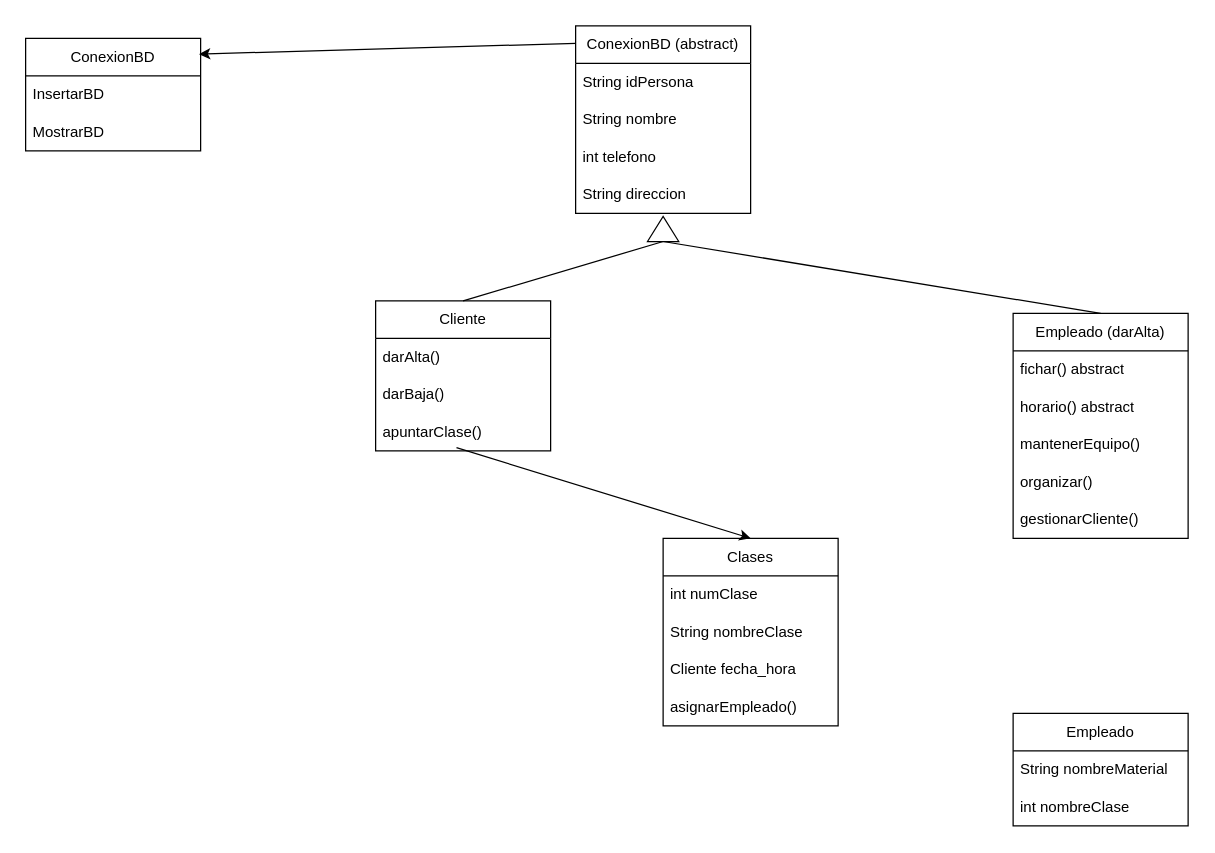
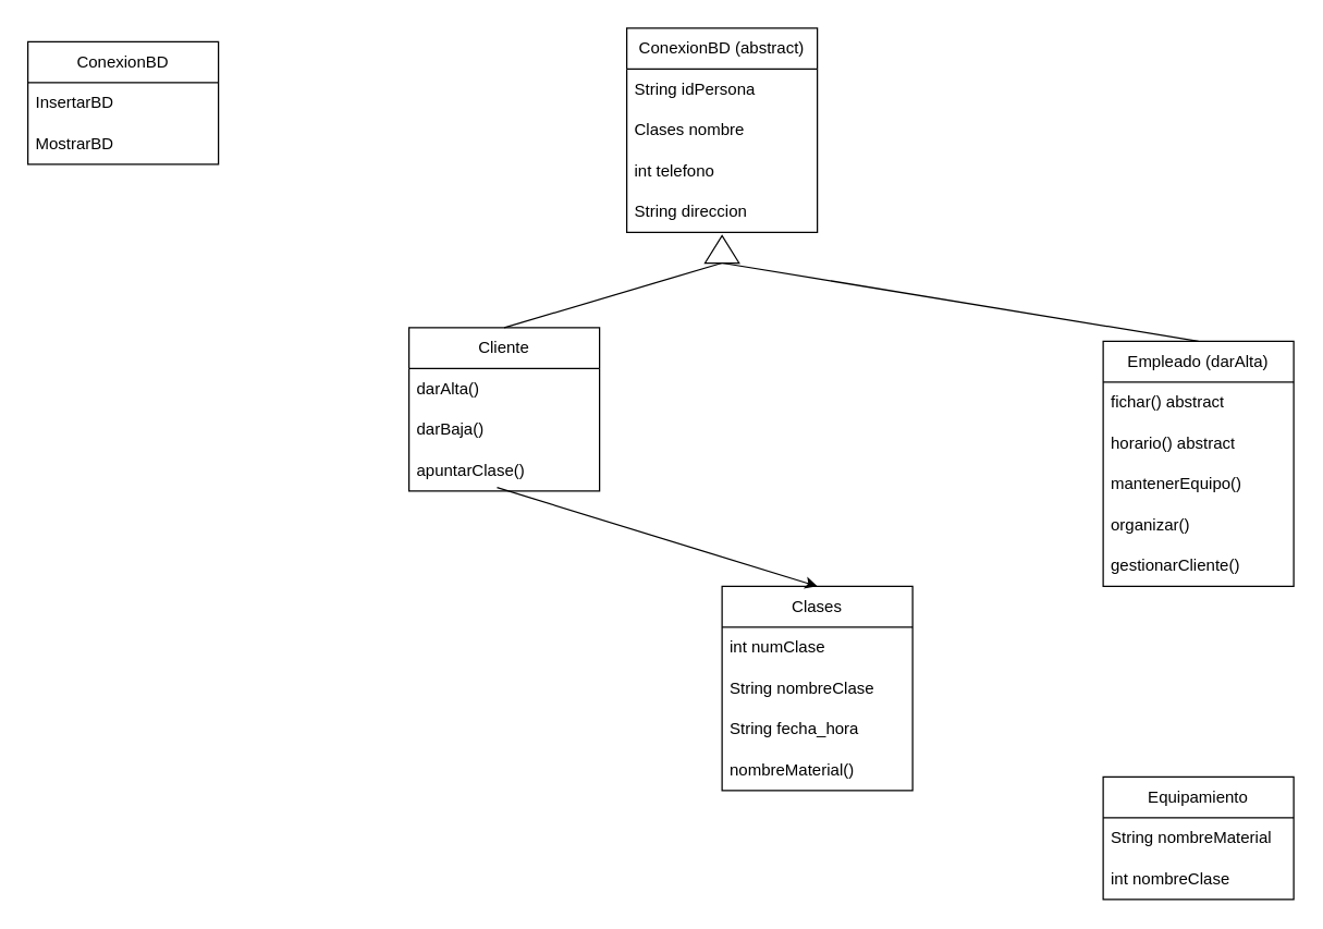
  <mxCell id="0" />
  <mxCell id="1" parent="0" />
  <mxCell id="2" value="Cliente" style="swimlane;fontStyle=0;childLayout=stackLayout;horizontal=1;startSize=30;horizontalStack=0;resizeParent=1;resizeParentMax=0;resizeLast=0;collapsible=1;marginBottom=0;whiteSpace=wrap;html=1;" parent="1" vertex="1"><mxGeometry x="300" y="240" width="140" height="120" as="geometry" /></mxCell>
  <mxCell id="3" value="darAlta()" style="text;strokeColor=none;fillColor=none;align=left;verticalAlign=middle;spacingLeft=4;spacingRight=4;overflow=hidden;points=[[0,0.5],[1,0.5]];portConstraint=eastwest;rotatable=0;whiteSpace=wrap;html=1;" parent="2" vertex="1"><mxGeometry y="30" width="140" height="30" as="geometry" /></mxCell>
  <mxCell id="4" value="darBaja()" style="text;strokeColor=none;fillColor=none;align=left;verticalAlign=middle;spacingLeft=4;spacingRight=4;overflow=hidden;points=[[0,0.5],[1,0.5]];portConstraint=eastwest;rotatable=0;whiteSpace=wrap;html=1;" parent="2" vertex="1"><mxGeometry y="60" width="140" height="30" as="geometry" /></mxCell>
  <mxCell id="5" value="apuntarClase()" style="text;strokeColor=none;fillColor=none;align=left;verticalAlign=middle;spacingLeft=4;spacingRight=4;overflow=hidden;points=[[0,0.5],[1,0.5]];portConstraint=eastwest;rotatable=0;whiteSpace=wrap;html=1;" parent="2" vertex="1"><mxGeometry y="90" width="140" height="30" as="geometry" /></mxCell>
  <mxCell id="6" value="Empleado (darAlta&lt;span style=&quot;background-color: transparent; color: light-dark(rgb(0, 0, 0), rgb(255, 255, 255));&quot;&gt;)&lt;/span&gt;" style="swimlane;fontStyle=0;childLayout=stackLayout;horizontal=1;startSize=30;horizontalStack=0;resizeParent=1;resizeParentMax=0;resizeLast=0;collapsible=1;marginBottom=0;whiteSpace=wrap;html=1;" parent="1" vertex="1"><mxGeometry x="810" y="250" width="140" height="180" as="geometry" /></mxCell>
  <mxCell id="7" value="fichar() abstract" style="text;strokeColor=none;fillColor=none;align=left;verticalAlign=middle;spacingLeft=4;spacingRight=4;overflow=hidden;points=[[0,0.5],[1,0.5]];portConstraint=eastwest;rotatable=0;whiteSpace=wrap;html=1;" parent="6" vertex="1"><mxGeometry y="30" width="140" height="30" as="geometry" /></mxCell>
  <mxCell id="8" value="horario() abstract" style="text;strokeColor=none;fillColor=none;align=left;verticalAlign=middle;spacingLeft=4;spacingRight=4;overflow=hidden;points=[[0,0.5],[1,0.5]];portConstraint=eastwest;rotatable=0;whiteSpace=wrap;html=1;" parent="6" vertex="1"><mxGeometry y="60" width="140" height="30" as="geometry" /></mxCell>
  <mxCell id="9" value="mantenerEquipo()" style="text;strokeColor=none;fillColor=none;align=left;verticalAlign=middle;spacingLeft=4;spacingRight=4;overflow=hidden;points=[[0,0.5],[1,0.5]];portConstraint=eastwest;rotatable=0;whiteSpace=wrap;html=1;" parent="6" vertex="1"><mxGeometry y="90" width="140" height="30" as="geometry" /></mxCell>
  <mxCell id="10" value="organizar()" style="text;strokeColor=none;fillColor=none;align=left;verticalAlign=middle;spacingLeft=4;spacingRight=4;overflow=hidden;points=[[0,0.5],[1,0.5]];portConstraint=eastwest;rotatable=0;whiteSpace=wrap;html=1;" parent="6" vertex="1"><mxGeometry y="120" width="140" height="30" as="geometry" /></mxCell>
  <mxCell id="11" value="gestionarCliente()" style="text;strokeColor=none;fillColor=none;align=left;verticalAlign=middle;spacingLeft=4;spacingRight=4;overflow=hidden;points=[[0,0.5],[1,0.5]];portConstraint=eastwest;rotatable=0;whiteSpace=wrap;html=1;" parent="6" vertex="1"><mxGeometry y="150" width="140" height="30" as="geometry" /></mxCell>
  <mxCell id="12" value="ConexionBD" style="swimlane;fontStyle=0;childLayout=stackLayout;horizontal=1;startSize=30;horizontalStack=0;resizeParent=1;resizeParentMax=0;resizeLast=0;collapsible=1;marginBottom=0;whiteSpace=wrap;html=1;" parent="1" vertex="1"><mxGeometry x="20" y="30" width="140" height="90" as="geometry" /></mxCell>
  <mxCell id="13" value="InsertarBD" style="text;strokeColor=none;fillColor=none;align=left;verticalAlign=middle;spacingLeft=4;spacingRight=4;overflow=hidden;points=[[0,0.5],[1,0.5]];portConstraint=eastwest;rotatable=0;whiteSpace=wrap;html=1;" parent="12" vertex="1"><mxGeometry y="30" width="140" height="30" as="geometry" /></mxCell>
  <mxCell id="14" value="MostrarBD" style="text;strokeColor=none;fillColor=none;align=left;verticalAlign=middle;spacingLeft=4;spacingRight=4;overflow=hidden;points=[[0,0.5],[1,0.5]];portConstraint=eastwest;rotatable=0;whiteSpace=wrap;html=1;" parent="12" vertex="1"><mxGeometry y="60" width="140" height="30" as="geometry" /></mxCell>
  <mxCell id="15" value="ConexionBD (abstract)" style="swimlane;fontStyle=0;childLayout=stackLayout;horizontal=1;startSize=30;horizontalStack=0;resizeParent=1;resizeParentMax=0;resizeLast=0;collapsible=1;marginBottom=0;whiteSpace=wrap;html=1;" parent="1" vertex="1"><mxGeometry x="460" y="20" width="140" height="150" as="geometry" /></mxCell>
  <mxCell id="16" value="String idPersona" style="text;strokeColor=none;fillColor=none;align=left;verticalAlign=middle;spacingLeft=4;spacingRight=4;overflow=hidden;points=[[0,0.5],[1,0.5]];portConstraint=eastwest;rotatable=0;whiteSpace=wrap;html=1;" parent="15" vertex="1"><mxGeometry y="30" width="140" height="30" as="geometry" /></mxCell>
- <mxCell id="17" value="String nombre" style="text;strokeColor=none;fillColor=none;align=left;verticalAlign=middle;spacingLeft=4;spacingRight=4;overflow=hidden;points=[[0,0.5],[1,0.5]];portConstraint=eastwest;rotatable=0;whiteSpace=wrap;html=1;" parent="15" vertex="1"><mxGeometry y="60" width="140" height="30" as="geometry" /></mxCell>
+ <mxCell id="17" value="Clases nombre" style="text;strokeColor=none;fillColor=none;align=left;verticalAlign=middle;spacingLeft=4;spacingRight=4;overflow=hidden;points=[[0,0.5],[1,0.5]];portConstraint=eastwest;rotatable=0;whiteSpace=wrap;html=1;" parent="15" vertex="1"><mxGeometry y="60" width="140" height="30" as="geometry" /></mxCell>
  <mxCell id="18" value="int telefono" style="text;strokeColor=none;fillColor=none;align=left;verticalAlign=middle;spacingLeft=4;spacingRight=4;overflow=hidden;points=[[0,0.5],[1,0.5]];portConstraint=eastwest;rotatable=0;whiteSpace=wrap;html=1;" parent="15" vertex="1"><mxGeometry y="90" width="140" height="30" as="geometry" /></mxCell>
  <mxCell id="19" value="String direccion" style="text;strokeColor=none;fillColor=none;align=left;verticalAlign=middle;spacingLeft=4;spacingRight=4;overflow=hidden;points=[[0,0.5],[1,0.5]];portConstraint=eastwest;rotatable=0;whiteSpace=wrap;html=1;" parent="15" vertex="1"><mxGeometry y="120" width="140" height="30" as="geometry" /></mxCell>
  <mxCell id="20" value="Clases" style="swimlane;fontStyle=0;childLayout=stackLayout;horizontal=1;startSize=30;horizontalStack=0;resizeParent=1;resizeParentMax=0;resizeLast=0;collapsible=1;marginBottom=0;whiteSpace=wrap;html=1;" parent="1" vertex="1"><mxGeometry x="530" y="430" width="140" height="150" as="geometry" /></mxCell>
  <mxCell id="21" value="int numClase" style="text;strokeColor=none;fillColor=none;align=left;verticalAlign=middle;spacingLeft=4;spacingRight=4;overflow=hidden;points=[[0,0.5],[1,0.5]];portConstraint=eastwest;rotatable=0;whiteSpace=wrap;html=1;" parent="20" vertex="1"><mxGeometry y="30" width="140" height="30" as="geometry" /></mxCell>
  <mxCell id="22" value="String nombreClase" style="text;strokeColor=none;fillColor=none;align=left;verticalAlign=middle;spacingLeft=4;spacingRight=4;overflow=hidden;points=[[0,0.5],[1,0.5]];portConstraint=eastwest;rotatable=0;whiteSpace=wrap;html=1;" parent="20" vertex="1"><mxGeometry y="60" width="140" height="30" as="geometry" /></mxCell>
- <mxCell id="23" value="Cliente fecha_hora" style="text;strokeColor=none;fillColor=none;align=left;verticalAlign=middle;spacingLeft=4;spacingRight=4;overflow=hidden;points=[[0,0.5],[1,0.5]];portConstraint=eastwest;rotatable=0;whiteSpace=wrap;html=1;" parent="20" vertex="1"><mxGeometry y="90" width="140" height="30" as="geometry" /></mxCell>
- <mxCell id="24" value="asignarEmpleado()" style="text;strokeColor=none;fillColor=none;align=left;verticalAlign=middle;spacingLeft=4;spacingRight=4;overflow=hidden;points=[[0,0.5],[1,0.5]];portConstraint=eastwest;rotatable=0;whiteSpace=wrap;html=1;" parent="20" vertex="1"><mxGeometry y="120" width="140" height="30" as="geometry" /></mxCell>
- <mxCell id="25" value="Empleado" style="swimlane;fontStyle=0;childLayout=stackLayout;horizontal=1;startSize=30;horizontalStack=0;resizeParent=1;resizeParentMax=0;resizeLast=0;collapsible=1;marginBottom=0;whiteSpace=wrap;html=1;" parent="1" vertex="1"><mxGeometry x="810" y="570" width="140" height="90" as="geometry" /></mxCell>
+ <mxCell id="23" value="String fecha_hora" style="text;strokeColor=none;fillColor=none;align=left;verticalAlign=middle;spacingLeft=4;spacingRight=4;overflow=hidden;points=[[0,0.5],[1,0.5]];portConstraint=eastwest;rotatable=0;whiteSpace=wrap;html=1;" parent="20" vertex="1"><mxGeometry y="90" width="140" height="30" as="geometry" /></mxCell>
+ <mxCell id="24" value="nombreMaterial()" style="text;strokeColor=none;fillColor=none;align=left;verticalAlign=middle;spacingLeft=4;spacingRight=4;overflow=hidden;points=[[0,0.5],[1,0.5]];portConstraint=eastwest;rotatable=0;whiteSpace=wrap;html=1;" parent="20" vertex="1"><mxGeometry y="120" width="140" height="30" as="geometry" /></mxCell>
+ <mxCell id="25" value="Equipamiento" style="swimlane;fontStyle=0;childLayout=stackLayout;horizontal=1;startSize=30;horizontalStack=0;resizeParent=1;resizeParentMax=0;resizeLast=0;collapsible=1;marginBottom=0;whiteSpace=wrap;html=1;" parent="1" vertex="1"><mxGeometry x="810" y="570" width="140" height="90" as="geometry" /></mxCell>
  <mxCell id="26" value="String nombreMaterial" style="text;strokeColor=none;fillColor=none;align=left;verticalAlign=middle;spacingLeft=4;spacingRight=4;overflow=hidden;points=[[0,0.5],[1,0.5]];portConstraint=eastwest;rotatable=0;whiteSpace=wrap;html=1;" parent="25" vertex="1"><mxGeometry y="30" width="140" height="30" as="geometry" /></mxCell>
  <mxCell id="27" value="int nombreClase" style="text;strokeColor=none;fillColor=none;align=left;verticalAlign=middle;spacingLeft=4;spacingRight=4;overflow=hidden;points=[[0,0.5],[1,0.5]];portConstraint=eastwest;rotatable=0;whiteSpace=wrap;html=1;" parent="25" vertex="1"><mxGeometry y="60" width="140" height="30" as="geometry" /></mxCell>
  <mxCell id="28" value="" style="endArrow=none;html=1;rounded=0;entryX=0;entryY=0.5;entryDx=0;entryDy=0;" parent="1" target="29" edge="1"><mxGeometry width="50" height="50" relative="1" as="geometry"><mxPoint x="370" y="240" as="sourcePoint" /><mxPoint x="420" y="190" as="targetPoint" /></mxGeometry></mxCell>
  <mxCell id="29" value="" style="triangle;whiteSpace=wrap;html=1;rotation=-90;" parent="1" vertex="1"><mxGeometry x="520" y="170" width="20" height="25" as="geometry" /></mxCell>
  <mxCell id="30" value="" style="endArrow=none;html=1;rounded=0;entryX=0;entryY=0.5;entryDx=0;entryDy=0;exitX=0.5;exitY=0;exitDx=0;exitDy=0;" parent="1" target="29" edge="1" source="6"><mxGeometry width="50" height="50" relative="1" as="geometry"><mxPoint x="700" y="250" as="sourcePoint" /><mxPoint x="750" y="200" as="targetPoint" /></mxGeometry></mxCell>
  <mxCell id="31" value="" style="endArrow=classic;html=1;rounded=0;entryX=0.5;entryY=0;entryDx=0;entryDy=0;exitX=0.462;exitY=0.914;exitDx=0;exitDy=0;exitPerimeter=0;" parent="1" source="5" edge="1"><mxGeometry width="50" height="50" relative="1" as="geometry"><mxPoint x="420" y="415" as="sourcePoint" /><mxPoint x="600" y="430" as="targetPoint" /></mxGeometry></mxCell>
- <mxCell id="32" value="" style="endArrow=classic;html=1;rounded=0;exitX=0.002;exitY=0.093;exitDx=0;exitDy=0;exitPerimeter=0;entryX=0.991;entryY=0.14;entryDx=0;entryDy=0;entryPerimeter=0;" parent="1" source="15" target="12" edge="1"><mxGeometry width="50" height="50" relative="1" as="geometry"><mxPoint x="220" y="80" as="sourcePoint" /><mxPoint x="270" y="30" as="targetPoint" /></mxGeometry></mxCell>
